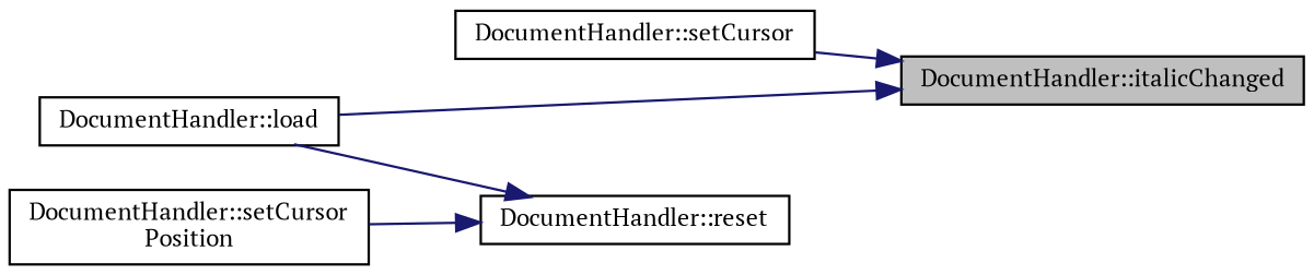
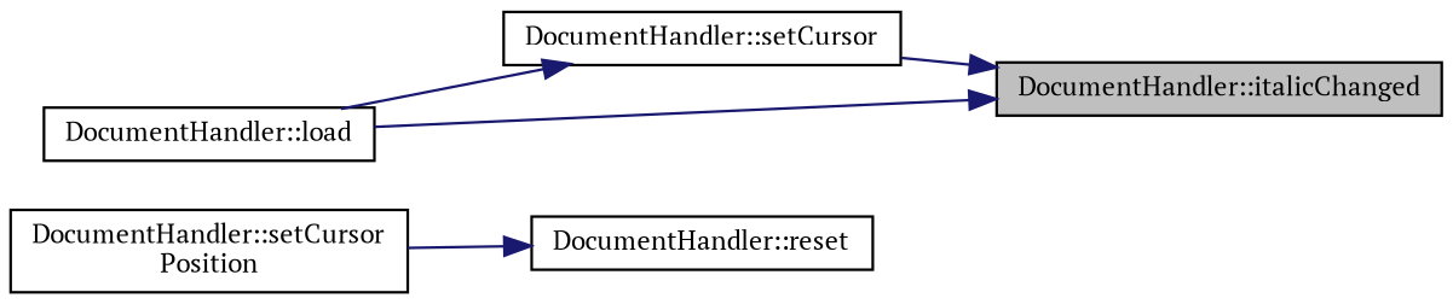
  digraph {
    fontname="PT Serif"
    rankdir=RL
    node [color=black fillcolor=white fontname="PT Serif" fontsize=10 shape=record style=filled]
    edge [color=midnightblue dir=back fontname="PT Serif" fontsize=10 labelfontname=Helvetica labelfontsize=10 style=solid]
    n1 [fillcolor=grey75 fontcolor=black height=0.2 label="DocumentHandler::italicChanged" width=0.4]
    n2 [height=0.2 label="DocumentHandler::setCursor" width=0.4]
    n3 [height=0.2 label="DocumentHandler::load" width=0.4]
    n4 [height=0.2 label="DocumentHandler::reset" width=0.4]
    n5 [height=0.2 label="DocumentHandler::setCursor\lPosition" width=0.4]
    n1 -> n2
    n1 -> n3
-   n4 -> n3
+   n2 -> n3
    n4 -> n5
  }
